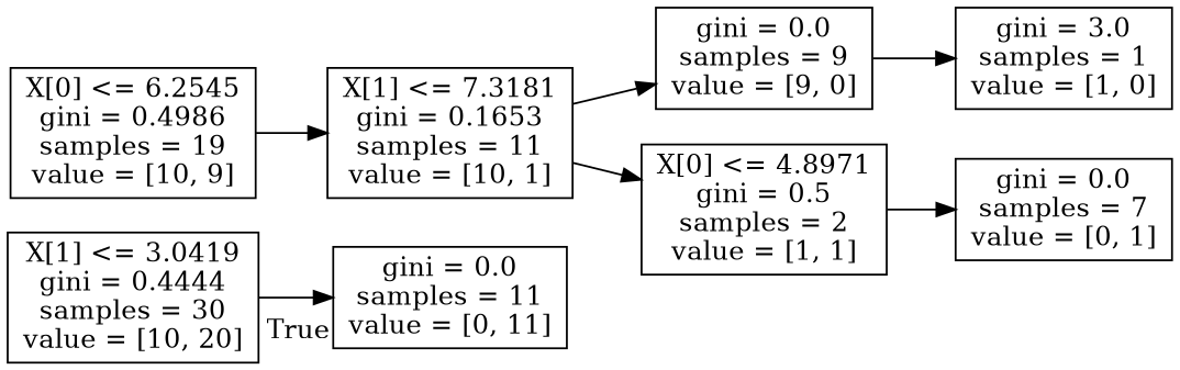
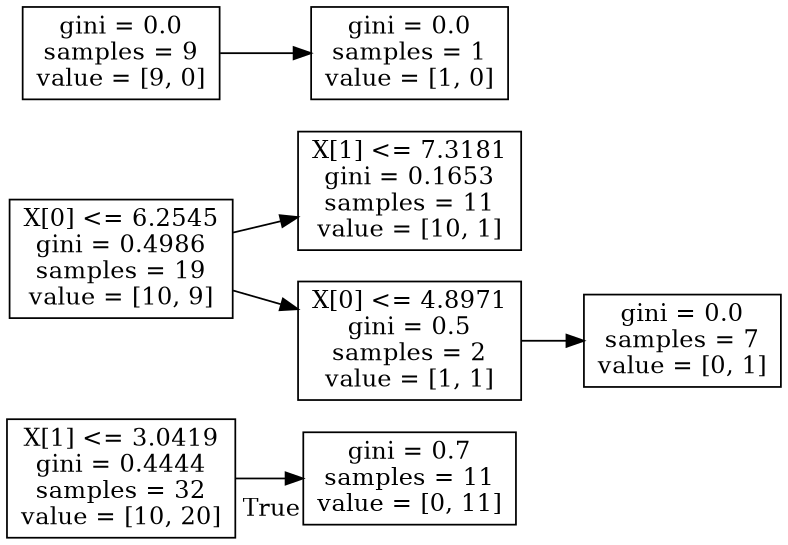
  digraph {
    rankdir=LR
    node [shape=box]
-   n1 [label="X[1] <= 3.0419\ngini = 0.4444\nsamples = 30\nvalue = [10, 20]"]
-   n2 [label="gini = 0.0\nsamples = 11\nvalue = [0, 11]"]
+   n1 [label="X[1] <= 3.0419\ngini = 0.4444\nsamples = 32\nvalue = [10, 20]"]
+   n2 [label="gini = 0.7\nsamples = 11\nvalue = [0, 11]"]
    n3 [label="X[0] <= 6.2545\ngini = 0.4986\nsamples = 19\nvalue = [10, 9]"]
    n4 [label="X[1] <= 7.3181\ngini = 0.1653\nsamples = 11\nvalue = [10, 1]"]
    n5 [label="gini = 0.0\nsamples = 9\nvalue = [9, 0]"]
    n6 [label="X[0] <= 4.8971\ngini = 0.5\nsamples = 2\nvalue = [1, 1]"]
-   n7 [label="gini = 3.0\nsamples = 1\nvalue = [1, 0]"]
+   n7 [label="gini = 0.0\nsamples = 1\nvalue = [1, 0]"]
    n8 [label="gini = 0.0\nsamples = 7\nvalue = [0, 1]"]
    n1 -> n2 [headlabel=True labelangle=45 labeldistance=2.5]
    n3 -> n4
-   n4 -> n5
-   n4 -> n6
+   n3 -> n6
    n5 -> n7
    n6 -> n8
  }
